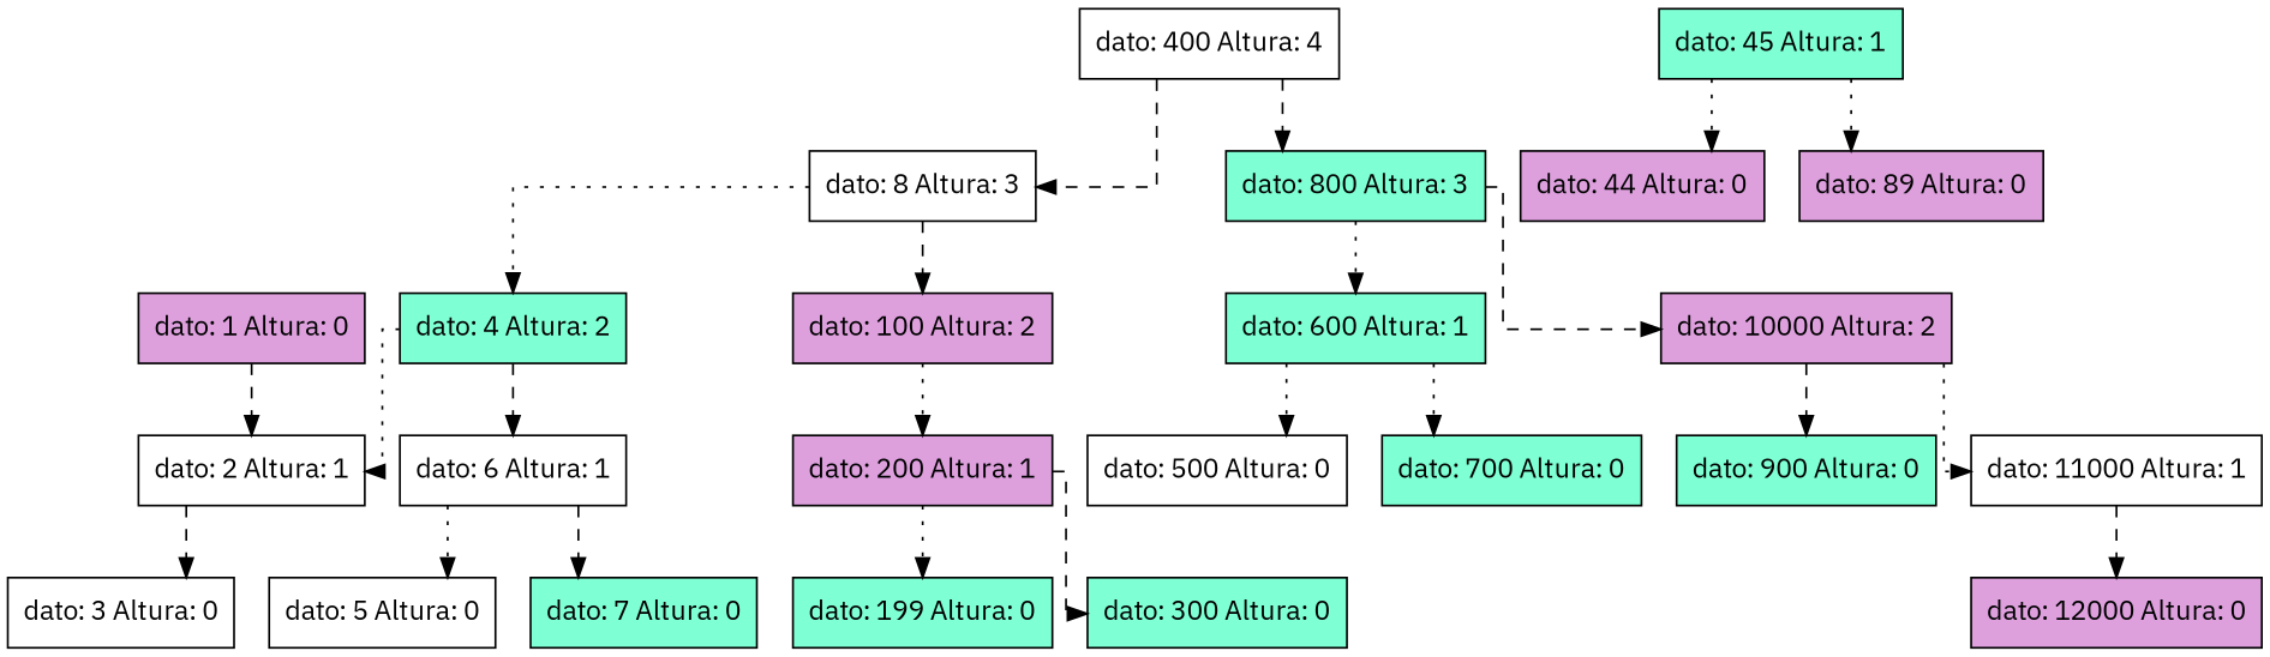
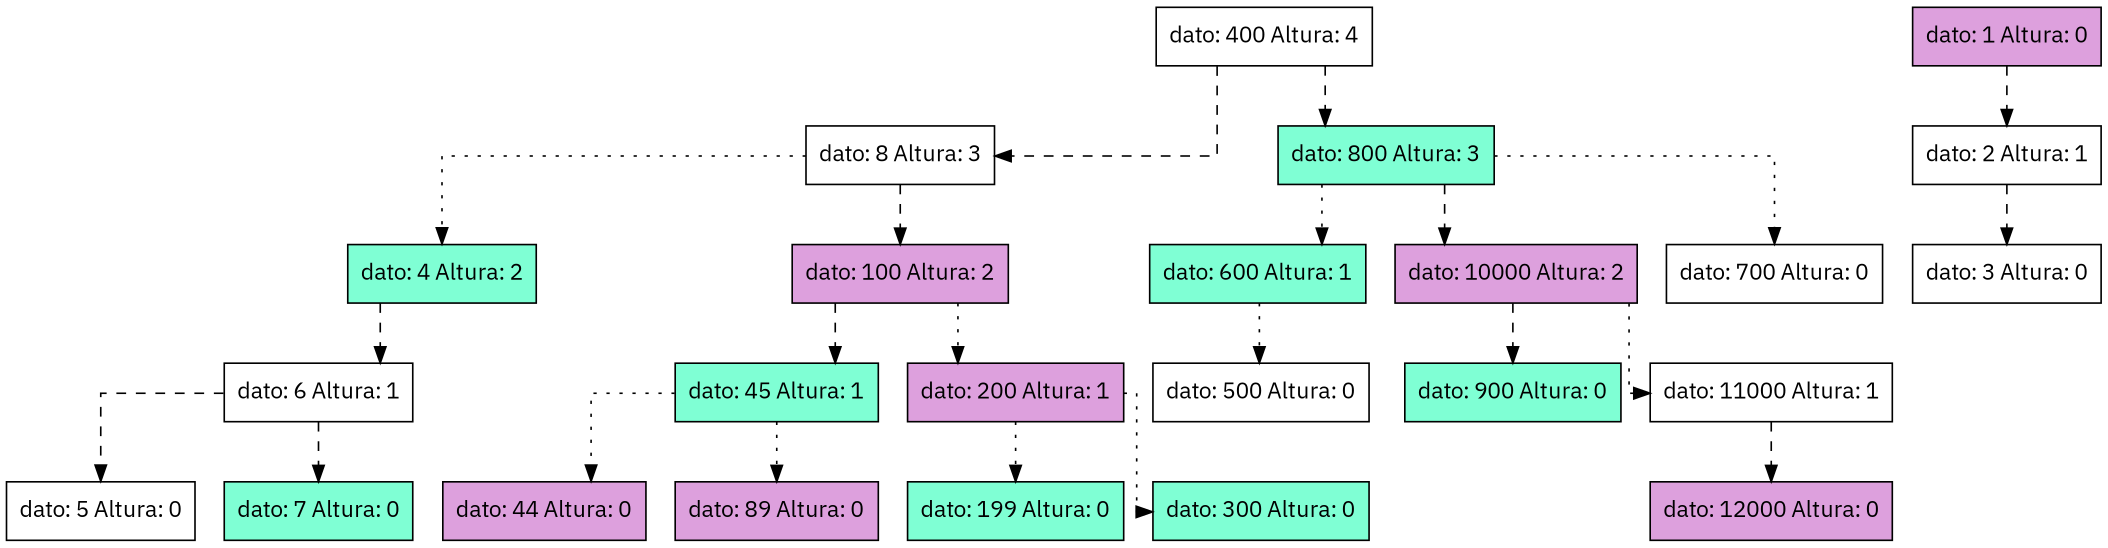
  digraph {
    concentrate=true
    fontname="IBM Plex Sans"
    splines=ortho
    node [fillcolor=aquamarine fontname="IBM Plex Sans" shape=record style=filled]
    edge [fontname="IBM Plex Sans" style=dashed]
    n1 [fillcolor=white label="{dato: 400  Altura: 4}"]
    n2 [fillcolor=white label="{dato: 8  Altura: 3}"]
    n3 [label="{dato: 800  Altura: 3}"]
    n4 [label="{dato: 4  Altura: 2}"]
    n5 [fillcolor=plum label="{dato: 100  Altura: 2}"]
    n6 [label="{dato: 600  Altura: 1}"]
    n7 [fillcolor=plum label="{dato: 10000  Altura: 2}"]
    n8 [fillcolor=white label="{dato: 2  Altura: 1}"]
    n9 [fillcolor=white label="{dato: 6  Altura: 1}"]
    n10 [label="{dato: 45  Altura: 1}"]
    n11 [fillcolor=plum label="{dato: 200  Altura: 1}"]
    n12 [fillcolor=white label="{dato: 3  Altura: 0}"]
    n13 [fillcolor=white label="{dato: 5  Altura: 0}"]
    n14 [label="{dato: 7  Altura: 0}"]
    n15 [fillcolor=plum label="{dato: 1  Altura: 0}"]
    n16 [fillcolor=plum label="{dato: 44  Altura: 0}"]
    n17 [fillcolor=plum label="{dato: 89  Altura: 0}"]
    n18 [label="{dato: 199  Altura: 0}"]
    n19 [label="{dato: 300  Altura: 0}"]
    n20 [fillcolor=white label="{dato: 500  Altura: 0}"]
-   n21 [label="{dato: 700  Altura: 0}"]
+   n21 [fillcolor=white label="{dato: 700  Altura: 0}"]
    n22 [label="{dato: 900  Altura: 0}"]
    n23 [fillcolor=white label="{dato: 11000  Altura: 1}"]
    n24 [fillcolor=plum label="{dato: 12000  Altura: 0}"]
    n1 -> n2
    n1 -> n3
    n2 -> n4 [style=dotted]
    n2 -> n5
    n3 -> n6 [style=dotted]
    n3 -> n7
-   n4 -> n8 [style=dotted]
    n4 -> n9
+   n5 -> n10
    n5 -> n11 [style=dotted]
    n6 -> n20 [style=dotted]
-   n6 -> n21 [style=dotted]
+   n3 -> n21 [style=dotted]
    n7 -> n22
    n7 -> n23 [style=dotted]
    n8 -> n12
-   n9 -> n13 [style=dotted]
+   n9 -> n13
    n9 -> n14
    n10 -> n16 [style=dotted]
    n10 -> n17 [style=dotted]
    n11 -> n18 [style=dotted]
-   n11 -> n19
+   n11 -> n19 [style=dotted]
    n15 -> n8
    n23 -> n24
  }
